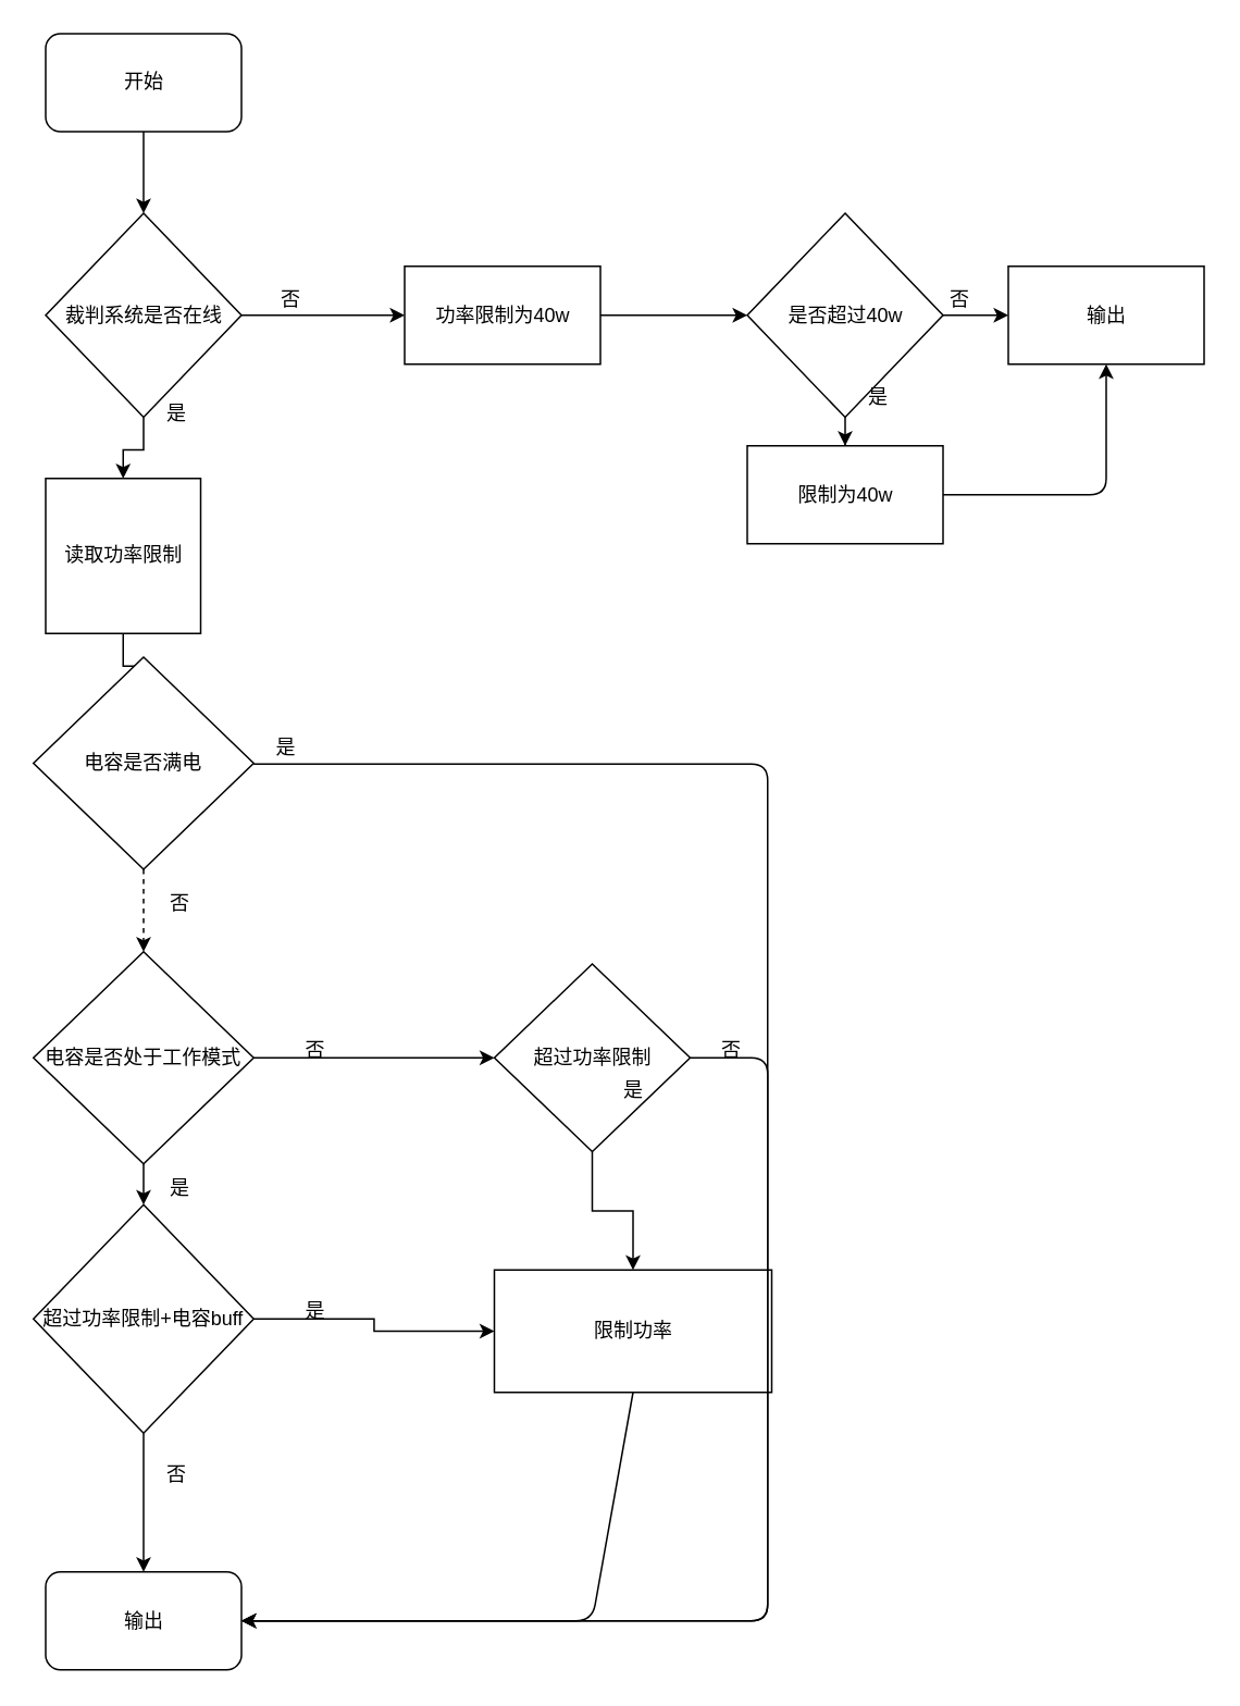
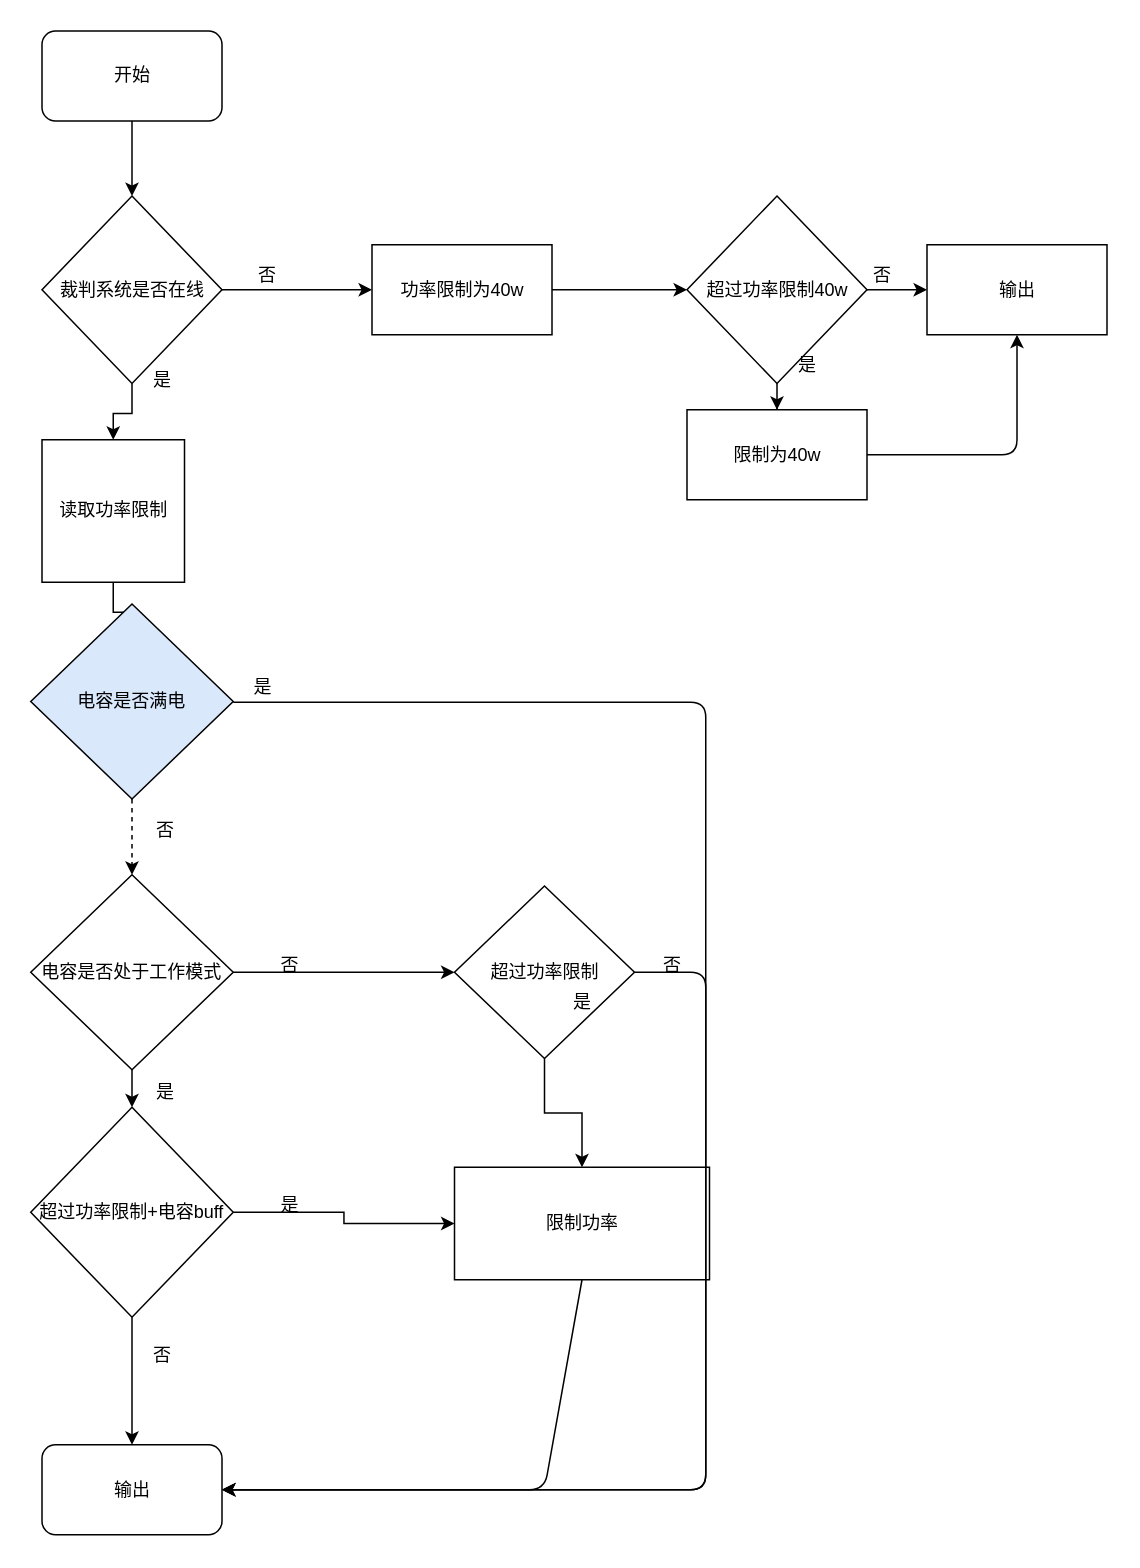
  <mxCell id="0" />
  <mxCell id="1" parent="0" />
  <mxCell id="2" value="" style="edgeStyle=orthogonalEdgeStyle;rounded=0;orthogonalLoop=1;jettySize=auto;html=1;entryX=0.5;entryY=0;entryDx=0;entryDy=0;" parent="1" source="3" target="6" edge="1"><mxGeometry relative="1" as="geometry"><mxPoint x="87.5" y="140" as="targetPoint" /></mxGeometry></mxCell>
  <mxCell id="3" value="开始" style="rounded=1;whiteSpace=wrap;html=1;" parent="1" vertex="1"><mxGeometry x="27.5" y="20" width="120" height="60" as="geometry" /></mxCell>
  <mxCell id="4" value="" style="edgeStyle=orthogonalEdgeStyle;rounded=0;orthogonalLoop=1;jettySize=auto;html=1;" parent="1" source="6" target="8" edge="1"><mxGeometry relative="1" as="geometry" /></mxCell>
  <mxCell id="5" value="" style="edgeStyle=orthogonalEdgeStyle;rounded=0;orthogonalLoop=1;jettySize=auto;html=1;" parent="1" source="6" target="10" edge="1"><mxGeometry relative="1" as="geometry" /></mxCell>
  <mxCell id="6" value="裁判系统是否在线" style="rhombus;whiteSpace=wrap;html=1;" parent="1" vertex="1"><mxGeometry x="27.5" y="130" width="120" height="125" as="geometry" /></mxCell>
  <mxCell id="7" value="" style="edgeStyle=orthogonalEdgeStyle;rounded=0;orthogonalLoop=1;jettySize=auto;html=1;" edge="1" parent="1" source="8" target="40"><mxGeometry relative="1" as="geometry" /></mxCell>
  <mxCell id="8" value="读取功率限制" style="rounded=0;whiteSpace=wrap;html=1;" parent="1" vertex="1"><mxGeometry x="27.5" y="292.5" width="95" height="95" as="geometry" /></mxCell>
  <mxCell id="9" value="" style="edgeStyle=orthogonalEdgeStyle;rounded=0;orthogonalLoop=1;jettySize=auto;html=1;" parent="1" source="10" target="18" edge="1"><mxGeometry relative="1" as="geometry" /></mxCell>
  <mxCell id="10" value="功率限制为40w" style="rounded=0;whiteSpace=wrap;html=1;" parent="1" vertex="1"><mxGeometry x="247.5" y="162.5" width="120" height="60" as="geometry" /></mxCell>
  <mxCell id="11" value="否" style="text;html=1;strokeColor=none;fillColor=none;align=center;verticalAlign=middle;whiteSpace=wrap;rounded=0;" parent="1" vertex="1"><mxGeometry x="157.5" y="172.5" width="40" height="20" as="geometry" /></mxCell>
  <mxCell id="12" value="是" style="text;html=1;strokeColor=none;fillColor=none;align=center;verticalAlign=middle;whiteSpace=wrap;rounded=0;" parent="1" vertex="1"><mxGeometry x="87.5" y="242.5" width="40" height="20" as="geometry" /></mxCell>
  <mxCell id="13" value="" style="edgeStyle=orthogonalEdgeStyle;rounded=0;orthogonalLoop=1;jettySize=auto;html=1;" parent="1" source="15" target="24" edge="1"><mxGeometry relative="1" as="geometry" /></mxCell>
  <mxCell id="14" value="" style="edgeStyle=orthogonalEdgeStyle;rounded=0;orthogonalLoop=1;jettySize=auto;html=1;" parent="1" source="15" target="25" edge="1"><mxGeometry relative="1" as="geometry" /></mxCell>
  <mxCell id="15" value="超过功率限制+电容buff" style="rhombus;whiteSpace=wrap;html=1;" parent="1" vertex="1"><mxGeometry x="20" y="737.5" width="135" height="140" as="geometry" /></mxCell>
  <mxCell id="16" value="" style="edgeStyle=orthogonalEdgeStyle;rounded=0;orthogonalLoop=1;jettySize=auto;html=1;" parent="1" source="18" target="20" edge="1"><mxGeometry relative="1" as="geometry" /></mxCell>
  <mxCell id="17" value="" style="edgeStyle=orthogonalEdgeStyle;rounded=0;orthogonalLoop=1;jettySize=auto;html=1;" parent="1" source="18" target="19" edge="1"><mxGeometry relative="1" as="geometry" /></mxCell>
- <mxCell id="18" value="是否超过40w" style="rhombus;whiteSpace=wrap;html=1;" parent="1" vertex="1"><mxGeometry x="457.5" y="130" width="120" height="125" as="geometry" /></mxCell>
+ <mxCell id="18" value="超过功率限制40w" style="rhombus;whiteSpace=wrap;html=1;" parent="1" vertex="1"><mxGeometry x="457.5" y="130" width="120" height="125" as="geometry" /></mxCell>
  <mxCell id="19" value="输出" style="rounded=0;whiteSpace=wrap;html=1;" parent="1" vertex="1"><mxGeometry x="617.5" y="162.5" width="120" height="60" as="geometry" /></mxCell>
  <mxCell id="20" value="限制为40w" style="rounded=0;whiteSpace=wrap;html=1;" parent="1" vertex="1"><mxGeometry x="457.5" y="272.5" width="120" height="60" as="geometry" /></mxCell>
  <mxCell id="21" value="是" style="text;html=1;strokeColor=none;fillColor=none;align=center;verticalAlign=middle;whiteSpace=wrap;rounded=0;" parent="1" vertex="1"><mxGeometry x="517.5" y="232.5" width="40" height="20" as="geometry" /></mxCell>
  <mxCell id="22" value="否" style="text;html=1;strokeColor=none;fillColor=none;align=center;verticalAlign=middle;whiteSpace=wrap;rounded=0;" parent="1" vertex="1"><mxGeometry x="567.5" y="172.5" width="40" height="20" as="geometry" /></mxCell>
  <mxCell id="23" value="" style="endArrow=classic;html=1;entryX=0.5;entryY=1;entryDx=0;entryDy=0;" parent="1" target="19" edge="1"><mxGeometry width="50" height="50" relative="1" as="geometry"><mxPoint x="577.5" y="302.5" as="sourcePoint" /><mxPoint x="627.5" y="252.5" as="targetPoint" /><Array as="points"><mxPoint x="677.5" y="302.5" /></Array></mxGeometry></mxCell>
  <mxCell id="24" value="限制功率" style="whiteSpace=wrap;html=1;" parent="1" vertex="1"><mxGeometry x="302.5" y="777.5" width="170" height="75" as="geometry" /></mxCell>
  <mxCell id="25" value="输出" style="rounded=1;whiteSpace=wrap;html=1;" parent="1" vertex="1"><mxGeometry x="27.5" y="962.5" width="120" height="60" as="geometry" /></mxCell>
  <mxCell id="26" value="是" style="text;html=1;strokeColor=none;fillColor=none;align=center;verticalAlign=middle;whiteSpace=wrap;rounded=0;" parent="1" vertex="1"><mxGeometry x="87.5" y="657" width="40" height="20" as="geometry" /></mxCell>
  <mxCell id="27" value="" style="edgeStyle=orthogonalEdgeStyle;rounded=0;orthogonalLoop=1;jettySize=auto;html=1;" parent="1" source="29" target="35" edge="1"><mxGeometry relative="1" as="geometry" /></mxCell>
  <mxCell id="28" value="" style="edgeStyle=orthogonalEdgeStyle;rounded=0;orthogonalLoop=1;jettySize=auto;html=1;" parent="1" source="29" target="15" edge="1"><mxGeometry relative="1" as="geometry" /></mxCell>
  <mxCell id="29" value="电容是否处于工作模式" style="rhombus;whiteSpace=wrap;html=1;" parent="1" vertex="1"><mxGeometry x="20" y="582.5" width="135" height="130" as="geometry" /></mxCell>
  <mxCell id="30" value="是" style="text;html=1;strokeColor=none;fillColor=none;align=center;verticalAlign=middle;whiteSpace=wrap;rounded=0;" parent="1" vertex="1"><mxGeometry x="172.5" y="792.5" width="40" height="20" as="geometry" /></mxCell>
  <mxCell id="31" value="否" style="text;html=1;strokeColor=none;fillColor=none;align=center;verticalAlign=middle;whiteSpace=wrap;rounded=0;" parent="1" vertex="1"><mxGeometry x="87.5" y="892.5" width="40" height="20" as="geometry" /></mxCell>
  <mxCell id="32" value="" style="endArrow=classic;html=1;exitX=0.5;exitY=1;exitDx=0;exitDy=0;" parent="1" source="24" edge="1"><mxGeometry width="50" height="50" relative="1" as="geometry"><mxPoint x="232.5" y="892.5" as="sourcePoint" /><mxPoint x="147.5" y="992.5" as="targetPoint" /><Array as="points"><mxPoint x="362.5" y="992.5" /></Array></mxGeometry></mxCell>
  <mxCell id="33" value="否&lt;br&gt;" style="text;html=1;strokeColor=none;fillColor=none;align=center;verticalAlign=middle;whiteSpace=wrap;rounded=0;" parent="1" vertex="1"><mxGeometry x="172.5" y="632.5" width="40" height="20" as="geometry" /></mxCell>
  <mxCell id="34" value="" style="edgeStyle=orthogonalEdgeStyle;rounded=0;orthogonalLoop=1;jettySize=auto;html=1;" parent="1" source="35" target="24" edge="1"><mxGeometry relative="1" as="geometry" /></mxCell>
  <mxCell id="35" value="超过功率限制" style="rhombus;whiteSpace=wrap;html=1;" parent="1" vertex="1"><mxGeometry x="302.5" y="590" width="120" height="115" as="geometry" /></mxCell>
  <mxCell id="36" value="是" style="text;html=1;strokeColor=none;fillColor=none;align=center;verticalAlign=middle;whiteSpace=wrap;rounded=0;" parent="1" vertex="1"><mxGeometry x="367.5" y="657.5" width="40" height="20" as="geometry" /></mxCell>
  <mxCell id="37" value="" style="endArrow=classic;html=1;exitX=1;exitY=0.5;exitDx=0;exitDy=0;entryX=1;entryY=0.5;entryDx=0;entryDy=0;" parent="1" source="35" target="25" edge="1"><mxGeometry width="50" height="50" relative="1" as="geometry"><mxPoint x="422.5" y="612.5" as="sourcePoint" /><mxPoint x="357.5" y="892.5" as="targetPoint" /><Array as="points"><mxPoint x="470" y="647.5" /><mxPoint x="470" y="752.5" /><mxPoint x="470" y="992.5" /></Array></mxGeometry></mxCell>
  <mxCell id="38" value="否" style="text;html=1;strokeColor=none;fillColor=none;align=center;verticalAlign=middle;whiteSpace=wrap;rounded=0;" parent="1" vertex="1"><mxGeometry x="427.5" y="632.5" width="40" height="20" as="geometry" /></mxCell>
  <mxCell id="39" value="" style="edgeStyle=orthogonalEdgeStyle;rounded=0;orthogonalLoop=1;jettySize=auto;html=1;dashed=1;" edge="1" parent="1" source="40" target="29"><mxGeometry relative="1" as="geometry" /></mxCell>
- <mxCell id="40" value="电容是否满电" style="rhombus;whiteSpace=wrap;html=1;" vertex="1" parent="1"><mxGeometry x="20" y="402" width="135" height="130" as="geometry" /></mxCell>
+ <mxCell id="40" value="电容是否满电" style="rhombus;whiteSpace=wrap;html=1;fillColor=#dae8fc;" vertex="1" parent="1"><mxGeometry x="20" y="402" width="135" height="130" as="geometry" /></mxCell>
  <mxCell id="41" value="" style="endArrow=classic;html=1;entryX=1;entryY=0.5;entryDx=0;entryDy=0;" edge="1" parent="1" target="25"><mxGeometry width="50" height="50" relative="1" as="geometry"><mxPoint x="155" y="467.5" as="sourcePoint" /><mxPoint x="470" y="982.5" as="targetPoint" /><Array as="points"><mxPoint x="470" y="467.5" /><mxPoint x="470" y="992.5" /></Array></mxGeometry></mxCell>
  <mxCell id="42" value="是" style="text;html=1;strokeColor=none;fillColor=none;align=center;verticalAlign=middle;whiteSpace=wrap;rounded=0;" vertex="1" parent="1"><mxGeometry x="155" y="447.5" width="40" height="20" as="geometry" /></mxCell>
  <mxCell id="43" value="否&lt;br&gt;" style="text;html=1;strokeColor=none;fillColor=none;align=center;verticalAlign=middle;whiteSpace=wrap;rounded=0;" vertex="1" parent="1"><mxGeometry x="90" y="542.5" width="40" height="20" as="geometry" /></mxCell>
  <mxCell id="44" value="是" style="text;html=1;strokeColor=none;fillColor=none;align=center;verticalAlign=middle;whiteSpace=wrap;rounded=0;" vertex="1" parent="1"><mxGeometry x="90" y="717.5" width="40" height="20" as="geometry" /></mxCell>
